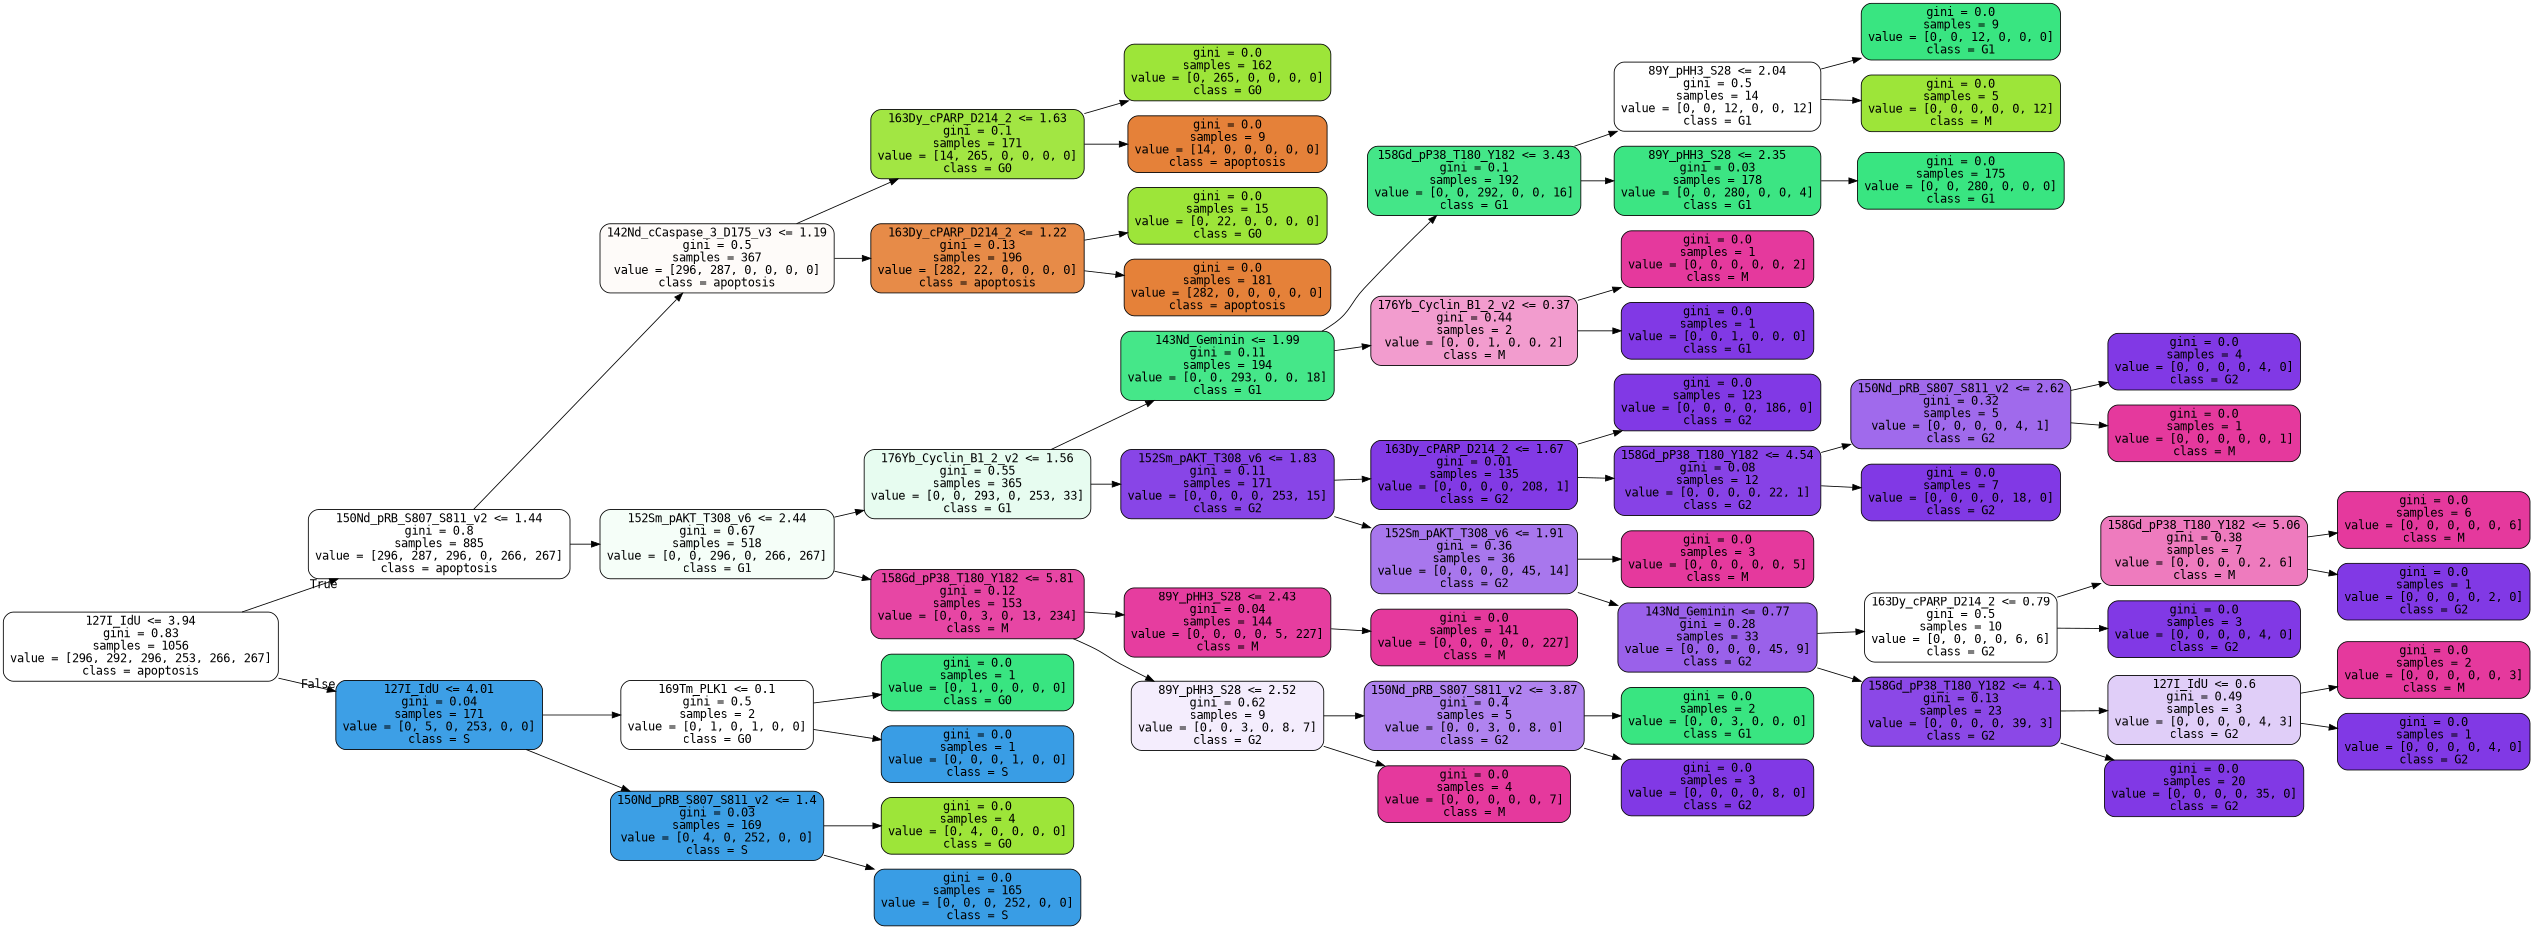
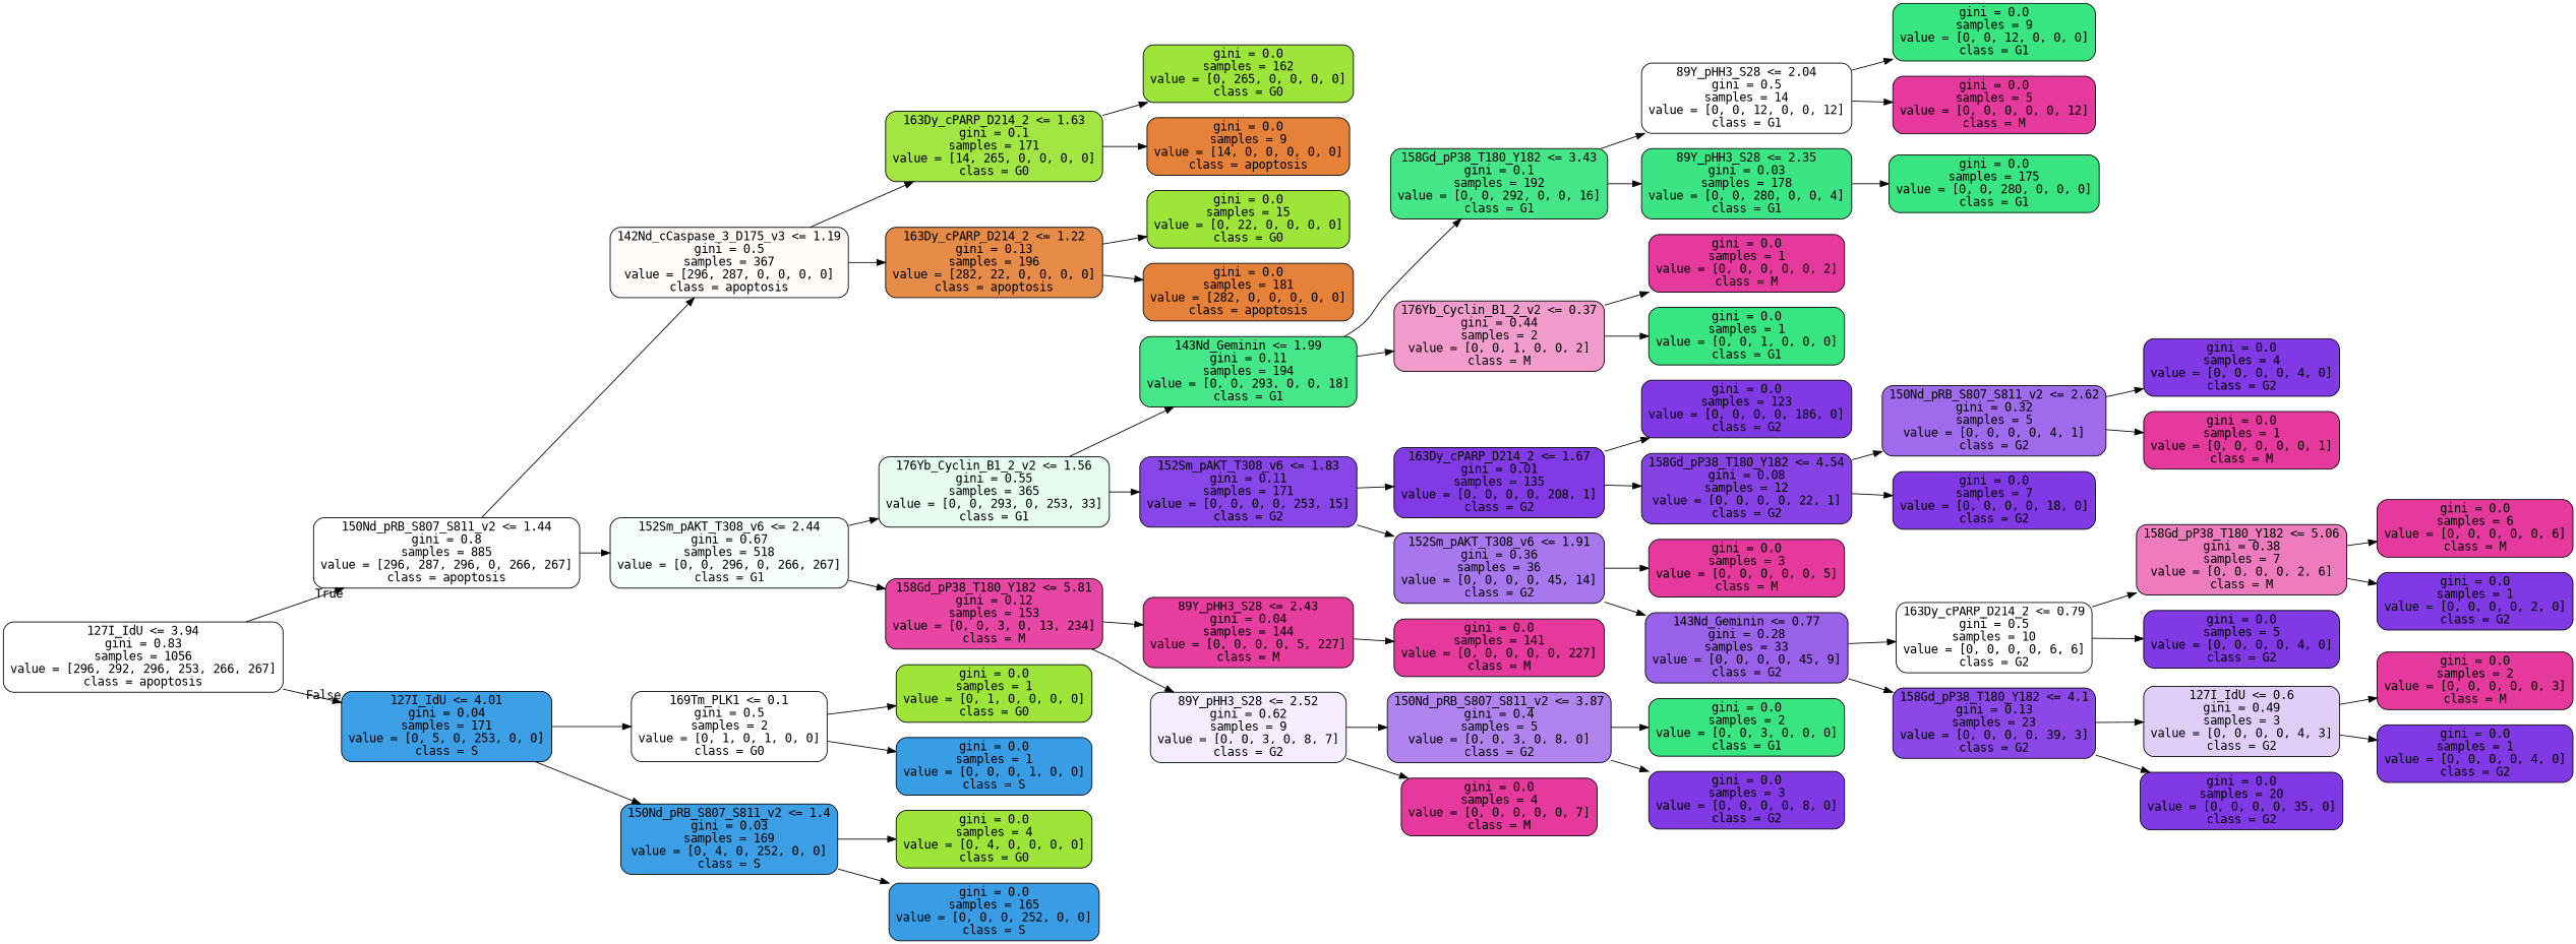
  digraph {
    fontname="DejaVu Sans Mono"
    rankdir=LR
    node [color=black fillcolor="#e5399d" fontname="DejaVu Sans Mono" shape=box style="filled, rounded"]
    edge [fontname="DejaVu Sans Mono"]
    n1 [fillcolor="#ffffff" label="127I_IdU <= 3.94\ngini = 0.83\nsamples = 1056\nvalue = [296, 292, 296, 253, 266, 267]\nclass = apoptosis"]
    n2 [fillcolor="#ffffff" label="150Nd_pRB_S807_S811_v2 <= 1.44\ngini = 0.8\nsamples = 885\nvalue = [296, 287, 296, 0, 266, 267]\nclass = apoptosis"]
    n3 [fillcolor="#3d9fe6" label="127I_IdU <= 4.01\ngini = 0.04\nsamples = 171\nvalue = [0, 5, 0, 253, 0, 0]\nclass = S"]
    n4 [fillcolor="#fefbf9" label="142Nd_cCaspase_3_D175_v3 <= 1.19\ngini = 0.5\nsamples = 367\nvalue = [296, 287, 0, 0, 0, 0]\nclass = apoptosis"]
    n5 [fillcolor="#f5fef8" label="152Sm_pAKT_T308_v6 <= 2.44\ngini = 0.67\nsamples = 518\nvalue = [0, 0, 296, 0, 266, 267]\nclass = G1"]
    n6 [fillcolor="#ffffff" label="169Tm_PLK1 <= 0.1\ngini = 0.5\nsamples = 2\nvalue = [0, 1, 0, 1, 0, 0]\nclass = G0"]
    n7 [fillcolor="#3c9fe5" label="150Nd_pRB_S807_S811_v2 <= 1.4\ngini = 0.03\nsamples = 169\nvalue = [0, 4, 0, 252, 0, 0]\nclass = S"]
    n8 [fillcolor="#a2e643" label="163Dy_cPARP_D214_2 <= 1.63\ngini = 0.1\nsamples = 171\nvalue = [14, 265, 0, 0, 0, 0]\nclass = G0"]
    n9 [fillcolor="#e78b48" label="163Dy_cPARP_D214_2 <= 1.22\ngini = 0.13\nsamples = 196\nvalue = [282, 22, 0, 0, 0, 0]\nclass = apoptosis"]
    n10 [fillcolor="#e7fcf0" label="176Yb_Cyclin_B1_2_v2 <= 1.56\ngini = 0.55\nsamples = 365\nvalue = [0, 0, 293, 0, 253, 33]\nclass = G1"]
    n11 [fillcolor="#e746a4" label="158Gd_pP38_T180_Y182 <= 5.81\ngini = 0.12\nsamples = 153\nvalue = [0, 0, 3, 0, 13, 234]\nclass = M"]
    n12 [fillcolor="#9de539" label="gini = 0.0\nsamples = 162\nvalue = [0, 265, 0, 0, 0, 0]\nclass = G0"]
    n13 [fillcolor="#e58139" label="gini = 0.0\nsamples = 9\nvalue = [14, 0, 0, 0, 0, 0]\nclass = apoptosis"]
    n14 [fillcolor="#9de539" label="gini = 0.0\nsamples = 15\nvalue = [0, 22, 0, 0, 0, 0]\nclass = G0"]
    n15 [fillcolor="#e58139" label="gini = 0.0\nsamples = 181\nvalue = [282, 0, 0, 0, 0, 0]\nclass = apoptosis"]
    n16 [fillcolor="#45e789" label="143Nd_Geminin <= 1.99\ngini = 0.11\nsamples = 194\nvalue = [0, 0, 293, 0, 0, 18]\nclass = G1"]
    n17 [fillcolor="#8845e7" label="152Sm_pAKT_T308_v6 <= 1.83\ngini = 0.11\nsamples = 171\nvalue = [0, 0, 0, 0, 253, 15]\nclass = G2"]
    n18 [fillcolor="#e63d9f" label="89Y_pHH3_S28 <= 2.43\ngini = 0.04\nsamples = 144\nvalue = [0, 0, 0, 0, 5, 227]\nclass = M"]
    n19 [fillcolor="#f4edfd" label="89Y_pHH3_S28 <= 2.52\ngini = 0.62\nsamples = 9\nvalue = [0, 0, 3, 0, 8, 7]\nclass = G2"]
    n20 [fillcolor="#44e688" label="158Gd_pP38_T180_Y182 <= 3.43\ngini = 0.1\nsamples = 192\nvalue = [0, 0, 292, 0, 0, 16]\nclass = G1"]
    n21 [fillcolor="#f29cce" label="176Yb_Cyclin_B1_2_v2 <= 0.37\ngini = 0.44\nsamples = 2\nvalue = [0, 0, 1, 0, 0, 2]\nclass = M"]
    n22 [fillcolor="#823ae5" label="163Dy_cPARP_D214_2 <= 1.67\ngini = 0.01\nsamples = 135\nvalue = [0, 0, 0, 0, 208, 1]\nclass = G2"]
    n23 [fillcolor="#a877ed" label="152Sm_pAKT_T308_v6 <= 1.91\ngini = 0.36\nsamples = 36\nvalue = [0, 0, 0, 0, 45, 14]\nclass = G2"]
    n24 [fillcolor="#ffffff" label="89Y_pHH3_S28 <= 2.04\ngini = 0.5\nsamples = 14\nvalue = [0, 0, 12, 0, 0, 12]\nclass = G1"]
    n25 [fillcolor="#3ce583" label="89Y_pHH3_S28 <= 2.35\ngini = 0.03\nsamples = 178\nvalue = [0, 0, 280, 0, 0, 4]\nclass = G1"]
    n26 [label="gini = 0.0\nsamples = 1\nvalue = [0, 0, 0, 0, 0, 2]\nclass = M"]
-   n27 [fillcolor="#8139e5" label="gini = 0.0\nsamples = 1\nvalue = [0, 0, 1, 0, 0, 0]\nclass = G1"]
+   n27 [fillcolor="#39e581" label="gini = 0.0\nsamples = 1\nvalue = [0, 0, 1, 0, 0, 0]\nclass = G1"]
    n28 [fillcolor="#39e581" label="gini = 0.0\nsamples = 9\nvalue = [0, 0, 12, 0, 0, 0]\nclass = G1"]
-   n29 [fillcolor="#9de539" label="gini = 0.0\nsamples = 5\nvalue = [0, 0, 0, 0, 0, 12]\nclass = M"]
+   n29 [label="gini = 0.0\nsamples = 5\nvalue = [0, 0, 0, 0, 0, 12]\nclass = M"]
    n30 [fillcolor="#39e581" label="gini = 0.0\nsamples = 175\nvalue = [0, 0, 280, 0, 0, 0]\nclass = G1"]
    n31 [fillcolor="#8139e5" label="gini = 0.0\nsamples = 123\nvalue = [0, 0, 0, 0, 186, 0]\nclass = G2"]
    n32 [fillcolor="#8742e6" label="158Gd_pP38_T180_Y182 <= 4.54\ngini = 0.08\nsamples = 12\nvalue = [0, 0, 0, 0, 22, 1]\nclass = G2"]
    n33 [label="gini = 0.0\nsamples = 3\nvalue = [0, 0, 0, 0, 0, 5]\nclass = M"]
    n34 [fillcolor="#9a61ea" label="143Nd_Geminin <= 0.77\ngini = 0.28\nsamples = 33\nvalue = [0, 0, 0, 0, 45, 9]\nclass = G2"]
    n35 [fillcolor="#a06aec" label="150Nd_pRB_S807_S811_v2 <= 2.62\ngini = 0.32\nsamples = 5\nvalue = [0, 0, 0, 0, 4, 1]\nclass = G2"]
    n36 [fillcolor="#8139e5" label="gini = 0.0\nsamples = 7\nvalue = [0, 0, 0, 0, 18, 0]\nclass = G2"]
    n37 [fillcolor="#8139e5" label="gini = 0.0\nsamples = 4\nvalue = [0, 0, 0, 0, 4, 0]\nclass = G2"]
    n38 [label="gini = 0.0\nsamples = 1\nvalue = [0, 0, 0, 0, 0, 1]\nclass = M"]
    n39 [fillcolor="#ffffff" label="163Dy_cPARP_D214_2 <= 0.79\ngini = 0.5\nsamples = 10\nvalue = [0, 0, 0, 0, 6, 6]\nclass = G2"]
    n40 [fillcolor="#8b48e7" label="158Gd_pP38_T180_Y182 <= 4.1\ngini = 0.13\nsamples = 23\nvalue = [0, 0, 0, 0, 39, 3]\nclass = G2"]
    n41 [fillcolor="#ee7bbe" label="158Gd_pP38_T180_Y182 <= 5.06\ngini = 0.38\nsamples = 7\nvalue = [0, 0, 0, 0, 2, 6]\nclass = M"]
-   n42 [fillcolor="#8139e5" label="gini = 0.0\nsamples = 3\nvalue = [0, 0, 0, 0, 4, 0]\nclass = G2"]
+   n42 [fillcolor="#8139e5" label="gini = 0.0\nsamples = 5\nvalue = [0, 0, 0, 0, 4, 0]\nclass = G2"]
    n43 [fillcolor="#e0cef8" label="127I_IdU <= 0.6\ngini = 0.49\nsamples = 3\nvalue = [0, 0, 0, 0, 4, 3]\nclass = G2"]
    n44 [fillcolor="#8139e5" label="gini = 0.0\nsamples = 20\nvalue = [0, 0, 0, 0, 35, 0]\nclass = G2"]
    n45 [label="gini = 0.0\nsamples = 6\nvalue = [0, 0, 0, 0, 0, 6]\nclass = M"]
    n46 [fillcolor="#8139e5" label="gini = 0.0\nsamples = 1\nvalue = [0, 0, 0, 0, 2, 0]\nclass = G2"]
    n47 [label="gini = 0.0\nsamples = 2\nvalue = [0, 0, 0, 0, 0, 3]\nclass = M"]
    n48 [fillcolor="#8139e5" label="gini = 0.0\nsamples = 1\nvalue = [0, 0, 0, 0, 4, 0]\nclass = G2"]
    n49 [label="gini = 0.0\nsamples = 141\nvalue = [0, 0, 0, 0, 0, 227]\nclass = M"]
    n50 [fillcolor="#b083ef" label="150Nd_pRB_S807_S811_v2 <= 3.87\ngini = 0.4\nsamples = 5\nvalue = [0, 0, 3, 0, 8, 0]\nclass = G2"]
    n51 [label="gini = 0.0\nsamples = 4\nvalue = [0, 0, 0, 0, 0, 7]\nclass = M"]
    n52 [fillcolor="#39e581" label="gini = 0.0\nsamples = 2\nvalue = [0, 0, 3, 0, 0, 0]\nclass = G1"]
    n53 [fillcolor="#8139e5" label="gini = 0.0\nsamples = 3\nvalue = [0, 0, 0, 0, 8, 0]\nclass = G2"]
-   n54 [fillcolor="#39e581" label="gini = 0.0\nsamples = 1\nvalue = [0, 1, 0, 0, 0, 0]\nclass = G0"]
+   n54 [fillcolor="#9de539" label="gini = 0.0\nsamples = 1\nvalue = [0, 1, 0, 0, 0, 0]\nclass = G0"]
    n55 [fillcolor="#399de5" label="gini = 0.0\nsamples = 1\nvalue = [0, 0, 0, 1, 0, 0]\nclass = S"]
    n56 [fillcolor="#9de539" label="gini = 0.0\nsamples = 4\nvalue = [0, 4, 0, 0, 0, 0]\nclass = G0"]
    n57 [fillcolor="#399de5" label="gini = 0.0\nsamples = 165\nvalue = [0, 0, 0, 252, 0, 0]\nclass = S"]
    n1 -> n2 [headlabel=True labelangle=45 labeldistance=2.5]
    n1 -> n3 [headlabel=False labelangle=-45 labeldistance=2.5]
    n2 -> n4
    n2 -> n5
    n3 -> n6
    n3 -> n7
    n4 -> n8
    n4 -> n9
    n5 -> n10
    n5 -> n11
    n6 -> n54
    n6 -> n55
    n7 -> n56
    n7 -> n57
    n8 -> n12
    n8 -> n13
    n9 -> n14
    n9 -> n15
    n10 -> n16
    n10 -> n17
    n11 -> n18
    n11 -> n19
    n16 -> n20
    n16 -> n21
    n17 -> n22
    n17 -> n23
    n18 -> n49
    n19 -> n50
    n19 -> n51
    n20 -> n24
    n20 -> n25
    n21 -> n26
    n21 -> n27
    n22 -> n31
    n22 -> n32
    n23 -> n33
    n23 -> n34
    n24 -> n28
    n24 -> n29
    n25 -> n30
    n32 -> n35
    n32 -> n36
    n34 -> n39
    n34 -> n40
    n35 -> n37
    n35 -> n38
    n39 -> n41
    n39 -> n42
    n40 -> n43
    n40 -> n44
    n41 -> n45
    n41 -> n46
    n43 -> n47
    n43 -> n48
    n50 -> n52
    n50 -> n53
  }
